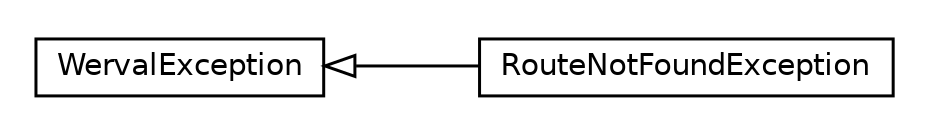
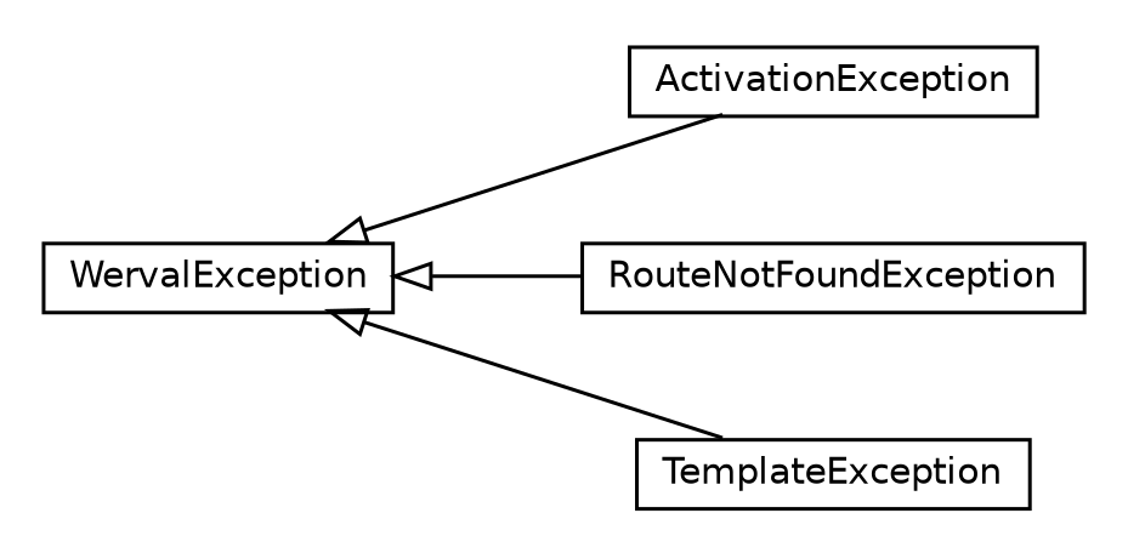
  digraph {
    nodesep=0.25
    rankdir=LR
    ranksep=0.5
    node [fontcolor=black fontname=Helvetica fontsize=10.0 shape=plaintext]
    edge [arrowtail=empty dir=back fontname=Helvetica fontsize=10 headport=p labelfontname=Helvetica labelfontsize=10 tailport=p]
+   n1 [label=<<table title="io.werval.api.exceptions.ActivationException" border="0" cellborder="1" cellspacing="0" cellpadding="2" port="p" href="./ActivationException.html"> 		<tr><td><table border="0" cellspacing="0" cellpadding="1"> <tr><td align="center" balign="center"> ActivationException </td></tr> 		</table></td></tr> 		</table>>]
    n2 [label=<<table title="io.werval.api.exceptions.RouteNotFoundException" border="0" cellborder="1" cellspacing="0" cellpadding="2" port="p" href="./RouteNotFoundException.html"> 		<tr><td><table border="0" cellspacing="0" cellpadding="1"> <tr><td align="center" balign="center"> RouteNotFoundException </td></tr> 		</table></td></tr> 		</table>>]
+   n3 [label=<<table title="io.werval.api.exceptions.TemplateException" border="0" cellborder="1" cellspacing="0" cellpadding="2" port="p" href="./TemplateException.html"> 		<tr><td><table border="0" cellspacing="0" cellpadding="1"> <tr><td align="center" balign="center"> TemplateException </td></tr> 		</table></td></tr> 		</table>>]
    n4 [label=<<table title="io.werval.api.exceptions.WervalException" border="0" cellborder="1" cellspacing="0" cellpadding="2" port="p" href="./WervalException.html"> 		<tr><td><table border="0" cellspacing="0" cellpadding="1"> <tr><td align="center" balign="center"> WervalException </td></tr> 		</table></td></tr> 		</table>>]
+   n4 -> n1
    n4 -> n2
+   n4 -> n3
  }
